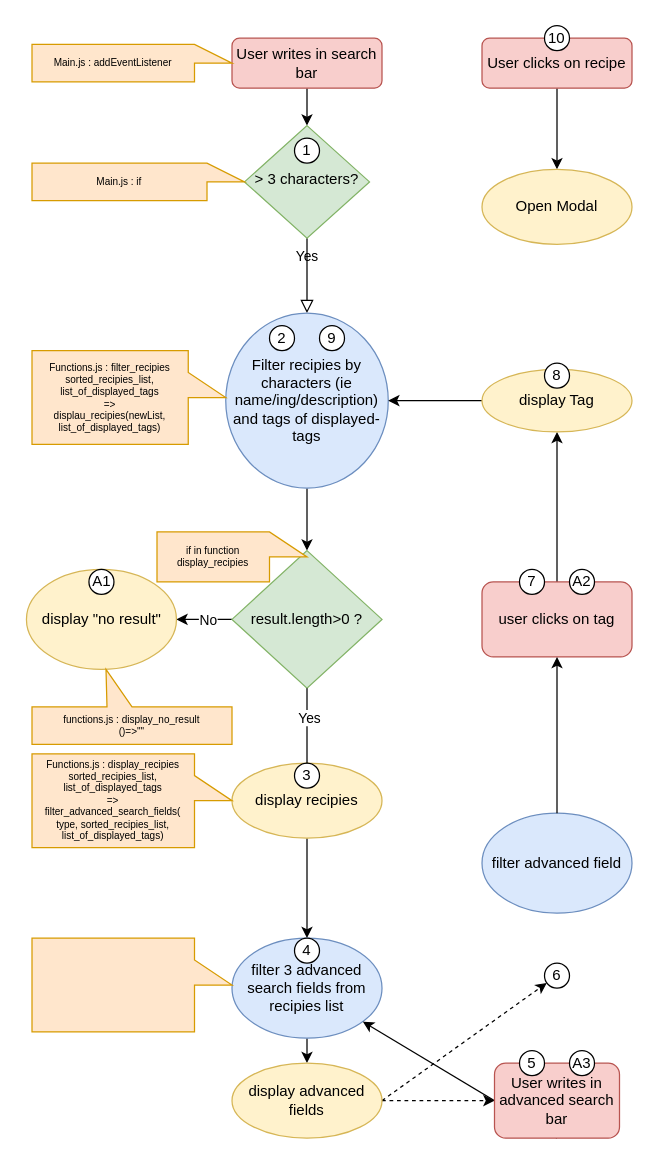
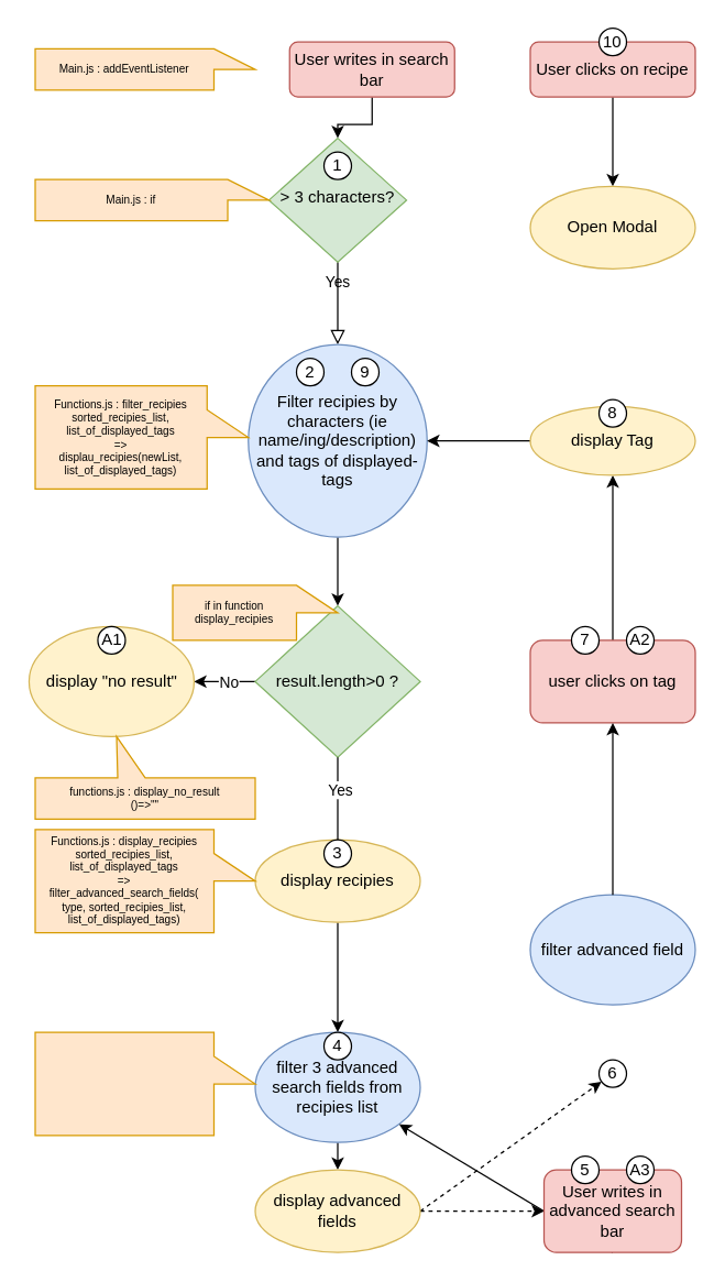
  <mxCell id="0" />
  <mxCell id="1" parent="0" />
  <mxCell id="2" value="filter advanced field" style="ellipse;whiteSpace=wrap;html=1;fillColor=#dae8fc;strokeColor=#6c8ebf;" parent="1" vertex="1"><mxGeometry x="385" y="650" width="120" height="80" as="geometry" /></mxCell>
  <mxCell id="3" value="" style="edgeStyle=orthogonalEdgeStyle;rounded=0;orthogonalLoop=1;jettySize=auto;html=1;" parent="1" source="4" target="6" edge="1"><mxGeometry relative="1" as="geometry" /></mxCell>
- <mxCell id="4" value="User writes in search bar" style="rounded=1;whiteSpace=wrap;html=1;fontSize=12;glass=0;strokeWidth=1;shadow=0;fillColor=#f8cecc;strokeColor=#b85450;" parent="1" vertex="1"><mxGeometry x="185" y="30" width="120" height="40" as="geometry" /></mxCell>
+ <mxCell id="4" value="User writes in search bar" style="rounded=1;whiteSpace=wrap;html=1;fontSize=12;glass=0;strokeWidth=1;shadow=0;fillColor=#f8cecc;strokeColor=#b85450;" parent="1" vertex="1"><mxGeometry x="210" y="30" width="120" height="40" as="geometry" /></mxCell>
  <mxCell id="5" value="Yes" style="rounded=0;html=1;jettySize=auto;orthogonalLoop=1;fontSize=11;endArrow=block;endFill=0;endSize=8;strokeWidth=1;shadow=0;labelBackgroundColor=none;edgeStyle=orthogonalEdgeStyle;entryX=0.5;entryY=0;entryDx=0;entryDy=0;entryPerimeter=0;" parent="1" source="6" target="8" edge="1"><mxGeometry x="-0.5" relative="1" as="geometry"><mxPoint as="offset" /><mxPoint x="85" y="270" as="targetPoint" /></mxGeometry></mxCell>
  <mxCell id="6" value="&amp;gt; 3 characters?" style="rhombus;whiteSpace=wrap;html=1;shadow=0;fontFamily=Helvetica;fontSize=12;align=center;strokeWidth=1;spacing=6;spacingTop=-4;fillColor=#d5e8d4;strokeColor=#82b366;" parent="1" vertex="1"><mxGeometry x="195" y="100" width="100" height="90" as="geometry" /></mxCell>
  <mxCell id="7" value="" style="edgeStyle=orthogonalEdgeStyle;rounded=0;orthogonalLoop=1;jettySize=auto;html=1;" parent="1" source="8" target="11" edge="1"><mxGeometry relative="1" as="geometry" /></mxCell>
  <mxCell id="8" value="Filter recipies by characters (ie name/ing/description)&lt;br&gt;and tags of displayed-tags" style="ellipse;whiteSpace=wrap;html=1;fillColor=#dae8fc;strokeColor=#6c8ebf;" parent="1" vertex="1"><mxGeometry x="180" y="250" width="130" height="140" as="geometry" /></mxCell>
  <mxCell id="9" value="" style="edgeStyle=orthogonalEdgeStyle;rounded=0;orthogonalLoop=1;jettySize=auto;html=1;strokeColor=default;" parent="1" source="11" target="12" edge="1"><mxGeometry relative="1" as="geometry" /></mxCell>
  <mxCell id="10" value="No" style="edgeLabel;html=1;align=center;verticalAlign=middle;resizable=0;points=[];" parent="9" vertex="1" connectable="0"><mxGeometry x="-0.108" relative="1" as="geometry"><mxPoint as="offset" /></mxGeometry></mxCell>
  <mxCell id="11" value="result.length&amp;gt;0 ?" style="rhombus;whiteSpace=wrap;html=1;fillColor=#d5e8d4;strokeColor=#82b366;" parent="1" vertex="1"><mxGeometry x="185" y="440" width="120" height="110" as="geometry" /></mxCell>
  <mxCell id="12" value="display &quot;no result&quot;" style="ellipse;whiteSpace=wrap;html=1;fillColor=#fff2cc;strokeColor=#d6b656;" parent="1" vertex="1"><mxGeometry x="20.56" y="455" width="120" height="80" as="geometry" /></mxCell>
  <mxCell id="13" value="" style="edgeStyle=none;rounded=0;orthogonalLoop=1;jettySize=auto;html=1;" parent="1" source="14" target="16" edge="1"><mxGeometry relative="1" as="geometry" /></mxCell>
  <mxCell id="14" value="display recipies" style="ellipse;whiteSpace=wrap;html=1;fillColor=#fff2cc;strokeColor=#d6b656;" parent="1" vertex="1"><mxGeometry x="185" y="610" width="120" height="60" as="geometry" /></mxCell>
  <mxCell id="15" value="" style="edgeStyle=none;rounded=0;orthogonalLoop=1;jettySize=auto;html=1;" parent="1" source="16" target="19" edge="1"><mxGeometry relative="1" as="geometry" /></mxCell>
  <mxCell id="16" value="filter 3 advanced search fields from recipies list" style="ellipse;whiteSpace=wrap;html=1;fillColor=#dae8fc;strokeColor=#6c8ebf;" parent="1" vertex="1"><mxGeometry x="185" y="750" width="120" height="80" as="geometry" /></mxCell>
  <mxCell id="17" value="" style="edgeStyle=none;rounded=0;orthogonalLoop=1;jettySize=auto;html=1;dashed=1;exitX=1;exitY=0.5;exitDx=0;exitDy=0;" parent="1" source="19" target="31" edge="1"><mxGeometry relative="1" as="geometry" /></mxCell>
  <mxCell id="18" style="rounded=0;orthogonalLoop=1;jettySize=auto;html=1;entryX=0;entryY=0.5;entryDx=0;entryDy=0;dashed=1;" parent="1" target="21" edge="1"><mxGeometry relative="1" as="geometry"><mxPoint x="305" y="880" as="sourcePoint" /></mxGeometry></mxCell>
  <mxCell id="19" value="display advanced fields" style="ellipse;whiteSpace=wrap;html=1;fillColor=#fff2cc;strokeColor=#d6b656;" parent="1" vertex="1"><mxGeometry x="185" y="850" width="120" height="60" as="geometry" /></mxCell>
  <mxCell id="20" style="edgeStyle=none;rounded=0;orthogonalLoop=1;jettySize=auto;html=1;exitX=0.5;exitY=1;exitDx=0;exitDy=0;" parent="1" source="21" target="16" edge="1"><mxGeometry relative="1" as="geometry" /></mxCell>
  <mxCell id="21" value="User writes in advanced search bar" style="rounded=1;whiteSpace=wrap;html=1;fillColor=#f8cecc;strokeColor=#b85450;" parent="1" vertex="1"><mxGeometry x="395" y="850" width="100" height="60" as="geometry" /></mxCell>
  <mxCell id="22" value="" style="edgeStyle=none;rounded=0;orthogonalLoop=1;jettySize=auto;html=1;" parent="1" source="23" target="37" edge="1"><mxGeometry relative="1" as="geometry" /></mxCell>
  <mxCell id="23" value="user clicks on tag" style="rounded=1;whiteSpace=wrap;html=1;fillColor=#f8cecc;strokeColor=#b85450;" parent="1" vertex="1"><mxGeometry x="385" y="465" width="120" height="60" as="geometry" /></mxCell>
  <mxCell id="24" value="" style="edgeStyle=none;rounded=0;orthogonalLoop=1;jettySize=auto;html=1;" parent="1" source="25" target="26" edge="1"><mxGeometry relative="1" as="geometry" /></mxCell>
  <mxCell id="25" value="User clicks on recipe" style="rounded=1;whiteSpace=wrap;html=1;fillColor=#f8cecc;strokeColor=#b85450;" parent="1" vertex="1"><mxGeometry x="385" y="30" width="120" height="40" as="geometry" /></mxCell>
  <mxCell id="26" value="Open Modal" style="ellipse;whiteSpace=wrap;html=1;rounded=1;fillColor=#fff2cc;strokeColor=#d6b656;" parent="1" vertex="1"><mxGeometry x="385" y="135" width="120" height="60" as="geometry" /></mxCell>
  <mxCell id="27" value="2" style="ellipse;whiteSpace=wrap;html=1;aspect=fixed;" parent="1" vertex="1"><mxGeometry x="215" y="260" width="20" height="20" as="geometry" /></mxCell>
  <mxCell id="28" value="1" style="ellipse;whiteSpace=wrap;html=1;aspect=fixed;" parent="1" vertex="1"><mxGeometry x="235" y="110" width="20" height="20" as="geometry" /></mxCell>
  <mxCell id="29" value="4" style="ellipse;whiteSpace=wrap;html=1;aspect=fixed;" parent="1" vertex="1"><mxGeometry x="235" y="750" width="20" height="20" as="geometry" /></mxCell>
  <mxCell id="30" value="5" style="ellipse;whiteSpace=wrap;html=1;aspect=fixed;" parent="1" vertex="1"><mxGeometry x="415" y="840" width="20" height="20" as="geometry" /></mxCell>
  <mxCell id="31" value="6" style="ellipse;whiteSpace=wrap;html=1;aspect=fixed;" parent="1" vertex="1"><mxGeometry x="435" y="770" width="20" height="20" as="geometry" /></mxCell>
  <mxCell id="32" value="7" style="ellipse;whiteSpace=wrap;html=1;aspect=fixed;" parent="1" vertex="1"><mxGeometry x="415" y="455" width="20" height="20" as="geometry" /></mxCell>
  <mxCell id="33" value="9" style="ellipse;whiteSpace=wrap;html=1;aspect=fixed;" parent="1" vertex="1"><mxGeometry x="255" y="260" width="20" height="20" as="geometry" /></mxCell>
  <mxCell id="34" value="10" style="ellipse;whiteSpace=wrap;html=1;aspect=fixed;" parent="1" vertex="1"><mxGeometry x="435" y="20" width="20" height="20" as="geometry" /></mxCell>
  <mxCell id="35" value="A3" style="ellipse;whiteSpace=wrap;html=1;aspect=fixed;" parent="1" vertex="1"><mxGeometry x="455" y="840" width="20" height="20" as="geometry" /></mxCell>
  <mxCell id="36" style="edgeStyle=none;rounded=0;orthogonalLoop=1;jettySize=auto;html=1;entryX=1;entryY=0.5;entryDx=0;entryDy=0;" parent="1" source="37" target="8" edge="1"><mxGeometry relative="1" as="geometry"><mxPoint x="547.426" y="458.284" as="targetPoint" /></mxGeometry></mxCell>
  <mxCell id="37" value="display Tag" style="ellipse;whiteSpace=wrap;html=1;rounded=1;fillColor=#fff2cc;strokeColor=#d6b656;" parent="1" vertex="1"><mxGeometry x="385" y="295" width="120" height="50" as="geometry" /></mxCell>
  <mxCell id="38" value="8" style="ellipse;whiteSpace=wrap;html=1;aspect=fixed;" parent="1" vertex="1"><mxGeometry x="435" y="290" width="20" height="20" as="geometry" /></mxCell>
  <mxCell id="39" style="rounded=0;orthogonalLoop=1;jettySize=auto;html=1;entryX=0.5;entryY=1;entryDx=0;entryDy=0;" parent="1" source="2" target="23" edge="1"><mxGeometry relative="1" as="geometry" /></mxCell>
  <mxCell id="40" value="3" style="ellipse;whiteSpace=wrap;html=1;aspect=fixed;" parent="1" vertex="1"><mxGeometry x="235" y="610" width="20" height="20" as="geometry" /></mxCell>
  <mxCell id="41" value="" style="rounded=0;html=1;jettySize=auto;orthogonalLoop=1;fontSize=11;endArrow=none;endFill=0;endSize=8;strokeWidth=1;shadow=0;labelBackgroundColor=none;edgeStyle=orthogonalEdgeStyle;exitX=0.5;exitY=1;exitDx=0;exitDy=0;entryX=0.5;entryY=0;entryDx=0;entryDy=0;" parent="1" source="11" target="40" edge="1"><mxGeometry x="-0.5" y="-20" relative="1" as="geometry"><mxPoint as="offset" /><mxPoint x="245" y="550" as="sourcePoint" /><mxPoint x="245" y="660" as="targetPoint" /></mxGeometry></mxCell>
  <mxCell id="42" value="Yes" style="edgeLabel;html=1;align=center;verticalAlign=middle;resizable=0;points=[];" parent="41" vertex="1" connectable="0"><mxGeometry x="-0.237" y="1" relative="1" as="geometry"><mxPoint as="offset" /></mxGeometry></mxCell>
  <mxCell id="43" value="A1" style="ellipse;whiteSpace=wrap;html=1;aspect=fixed;" parent="1" vertex="1"><mxGeometry x="70.56" y="455" width="20" height="20" as="geometry" /></mxCell>
  <mxCell id="44" value="A2" style="ellipse;whiteSpace=wrap;html=1;aspect=fixed;" parent="1" vertex="1"><mxGeometry x="455" y="455" width="20" height="20" as="geometry" /></mxCell>
  <mxCell id="45" value="Main.js : addEventListener" style="shape=callout;whiteSpace=wrap;html=1;perimeter=calloutPerimeter;fontSize=8;fillColor=#ffe6cc;strokeColor=#d79b00;direction=north;" vertex="1" parent="1"><mxGeometry x="25" y="35" width="160" height="30" as="geometry" /></mxCell>
  <mxCell id="46" value="Main.js : if" style="shape=callout;whiteSpace=wrap;html=1;perimeter=calloutPerimeter;fontSize=8;fillColor=#ffe6cc;strokeColor=#d79b00;direction=north;" vertex="1" parent="1"><mxGeometry x="25" y="130" width="170" height="30" as="geometry" /></mxCell>
  <mxCell id="47" value="Functions.js : filter_recipies&lt;br&gt;sorted_recipies_list,&lt;br&gt;list_of_displayed_tags&lt;br&gt;=&amp;gt;&lt;br&gt;displau_recipies(newList,&lt;br&gt;list_of_displayed_tags)" style="shape=callout;whiteSpace=wrap;html=1;perimeter=calloutPerimeter;fontSize=8;fillColor=#ffe6cc;strokeColor=#d79b00;direction=north;" vertex="1" parent="1"><mxGeometry x="25" y="280" width="155" height="75" as="geometry" /></mxCell>
  <mxCell id="48" value="functions.js : display_no_result&lt;br&gt;()=&amp;gt;&quot;&quot;" style="shape=callout;whiteSpace=wrap;html=1;perimeter=calloutPerimeter;fontSize=8;fillColor=#ffe6cc;strokeColor=#d79b00;direction=west;position2=0.63;" vertex="1" parent="1"><mxGeometry x="25" y="535" width="160" height="60" as="geometry" /></mxCell>
  <mxCell id="49" value="Functions.js : display_recipies&lt;br&gt;sorted_recipies_list,&lt;br&gt;list_of_displayed_tags&lt;br&gt;=&amp;gt;&lt;br&gt;filter_advanced_search_fields(&lt;br&gt;type, sorted_recipies_list,&lt;br&gt;list_of_displayed_tags)" style="shape=callout;whiteSpace=wrap;html=1;perimeter=calloutPerimeter;fontSize=8;fillColor=#ffe6cc;strokeColor=#d79b00;direction=north;" vertex="1" parent="1"><mxGeometry x="25" y="602.5" width="160" height="75" as="geometry" /></mxCell>
  <mxCell id="50" value="if in function&lt;br&gt;display_recipies" style="shape=callout;whiteSpace=wrap;html=1;perimeter=calloutPerimeter;fontSize=8;fillColor=#ffe6cc;strokeColor=#d79b00;direction=north;" vertex="1" parent="1"><mxGeometry x="125" y="425" width="120" height="40" as="geometry" /></mxCell>
  <mxCell id="51" value="" style="shape=callout;whiteSpace=wrap;html=1;perimeter=calloutPerimeter;fontSize=8;fillColor=#ffe6cc;strokeColor=#d79b00;direction=north;" vertex="1" parent="1"><mxGeometry x="25" y="750" width="160" height="75" as="geometry" /></mxCell>
